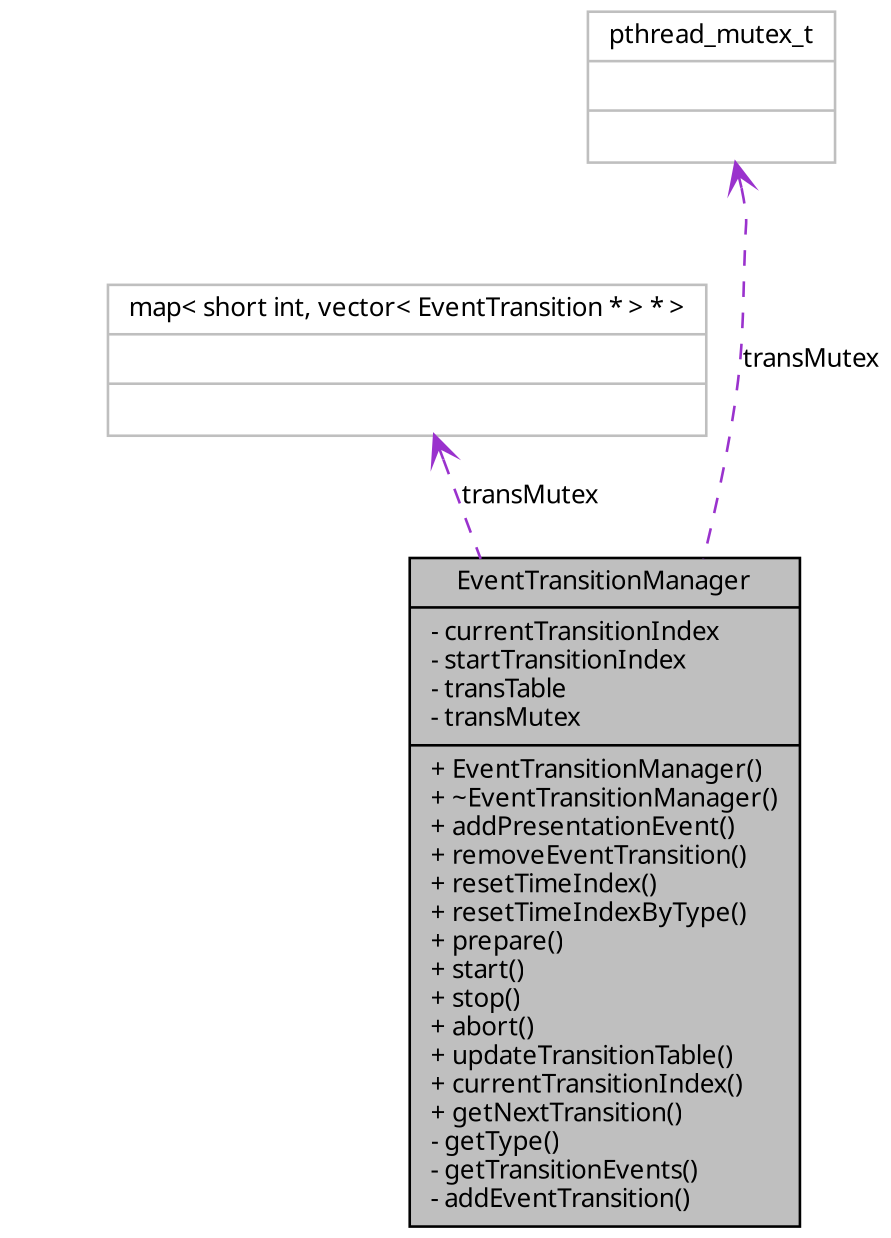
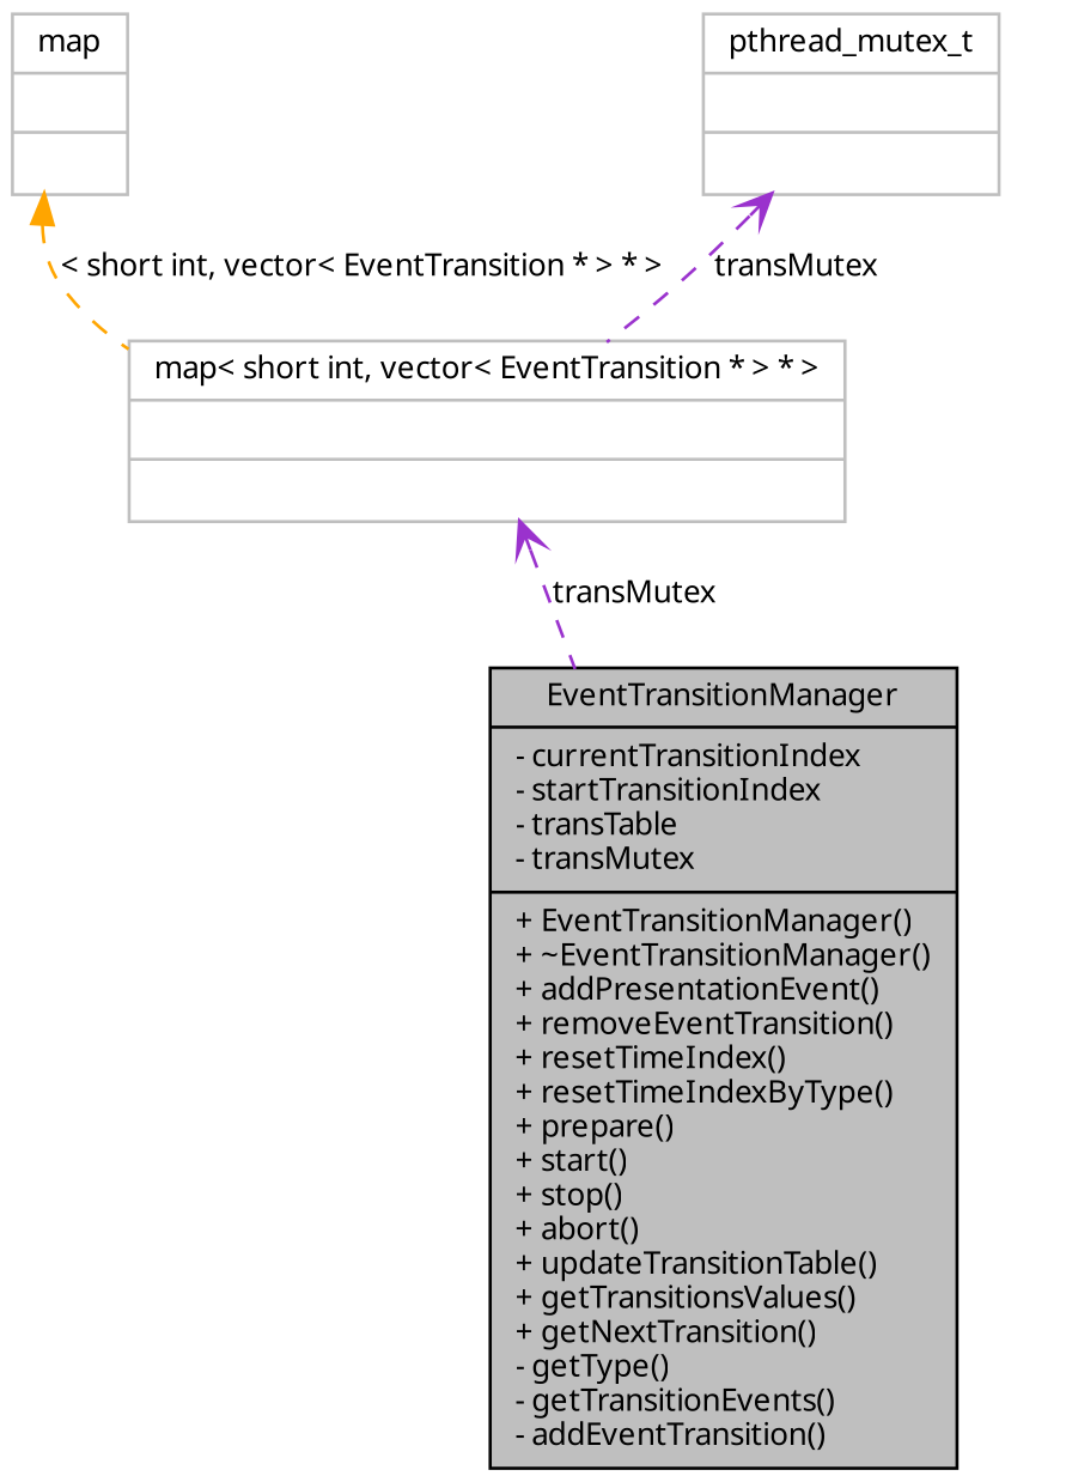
  digraph {
    node [color=grey75 fillcolor=white fontname="FreeSans.ttf" fontsize=10 shape=record style=filled]
    edge [arrowtail=open color=darkorchid3 dir=back fontname="FreeSans.ttf" fontsize=10 labelfontname="FreeSans.ttf" labelfontsize=10 style=dashed]
-   n1 [color=black fillcolor=grey75 fontcolor=black height=0.2 label="{EventTransitionManager\n|- currentTransitionIndex\l- startTransitionIndex\l- transTable\l- transMutex\l|+ EventTransitionManager()\l+ ~EventTransitionManager()\l+ addPresentationEvent()\l+ removeEventTransition()\l+ resetTimeIndex()\l+ resetTimeIndexByType()\l+ prepare()\l+ start()\l+ stop()\l+ abort()\l+ updateTransitionTable()\l+ currentTransitionIndex()\l+ getNextTransition()\l- getType()\l- getTransitionEvents()\l- addEventTransition()\l}" width=0.4]
+   n1 [color=black fillcolor=grey75 fontcolor=black height=0.2 label="{EventTransitionManager\n|- currentTransitionIndex\l- startTransitionIndex\l- transTable\l- transMutex\l|+ EventTransitionManager()\l+ ~EventTransitionManager()\l+ addPresentationEvent()\l+ removeEventTransition()\l+ resetTimeIndex()\l+ resetTimeIndexByType()\l+ prepare()\l+ start()\l+ stop()\l+ abort()\l+ updateTransitionTable()\l+ getTransitionsValues()\l+ getNextTransition()\l- getType()\l- getTransitionEvents()\l- addEventTransition()\l}" width=0.4]
    n2 [height=0.2 label="{map\< short int, vector\< EventTransition * \> * \>\n||}" width=0.4]
+   n3 [height=0.2 label="{map\n||}" width=0.4]
    n4 [height=0.2 label="{pthread_mutex_t\n||}" width=0.4]
    n2 -> n1 [label=transMutex]
-   n4 -> n1 [label=transMutex]
+   n3 -> n2 [color=orange label="\< short int, vector\< EventTransition * \> * \>" arrowtail=""]
+   n4 -> n2 [label=transMutex]
  }
